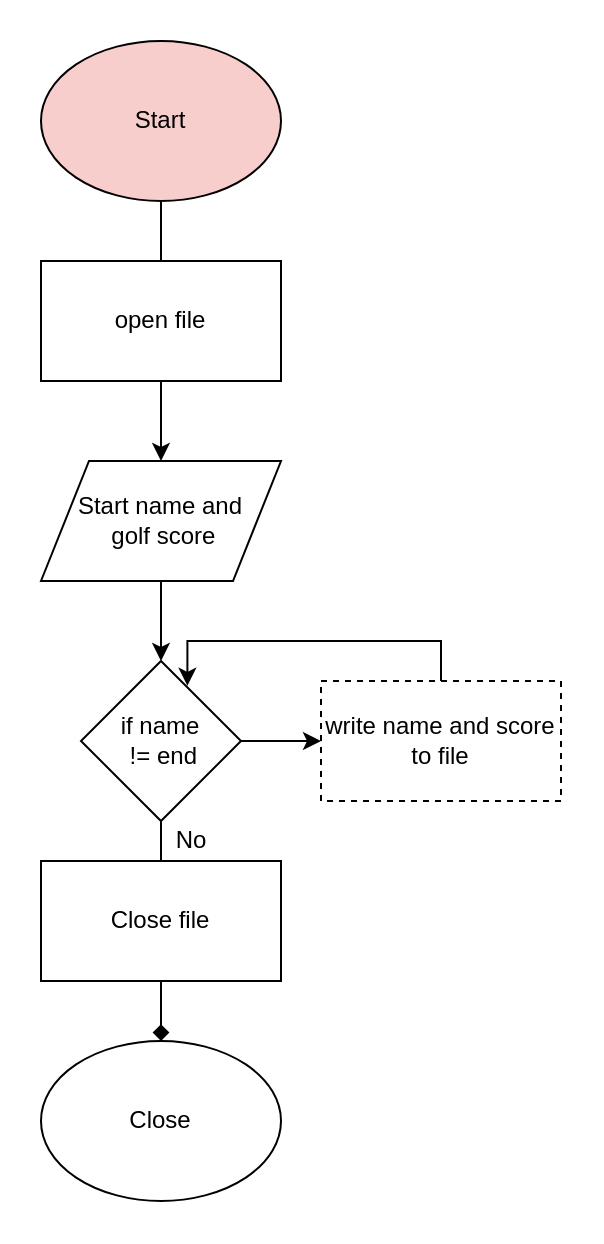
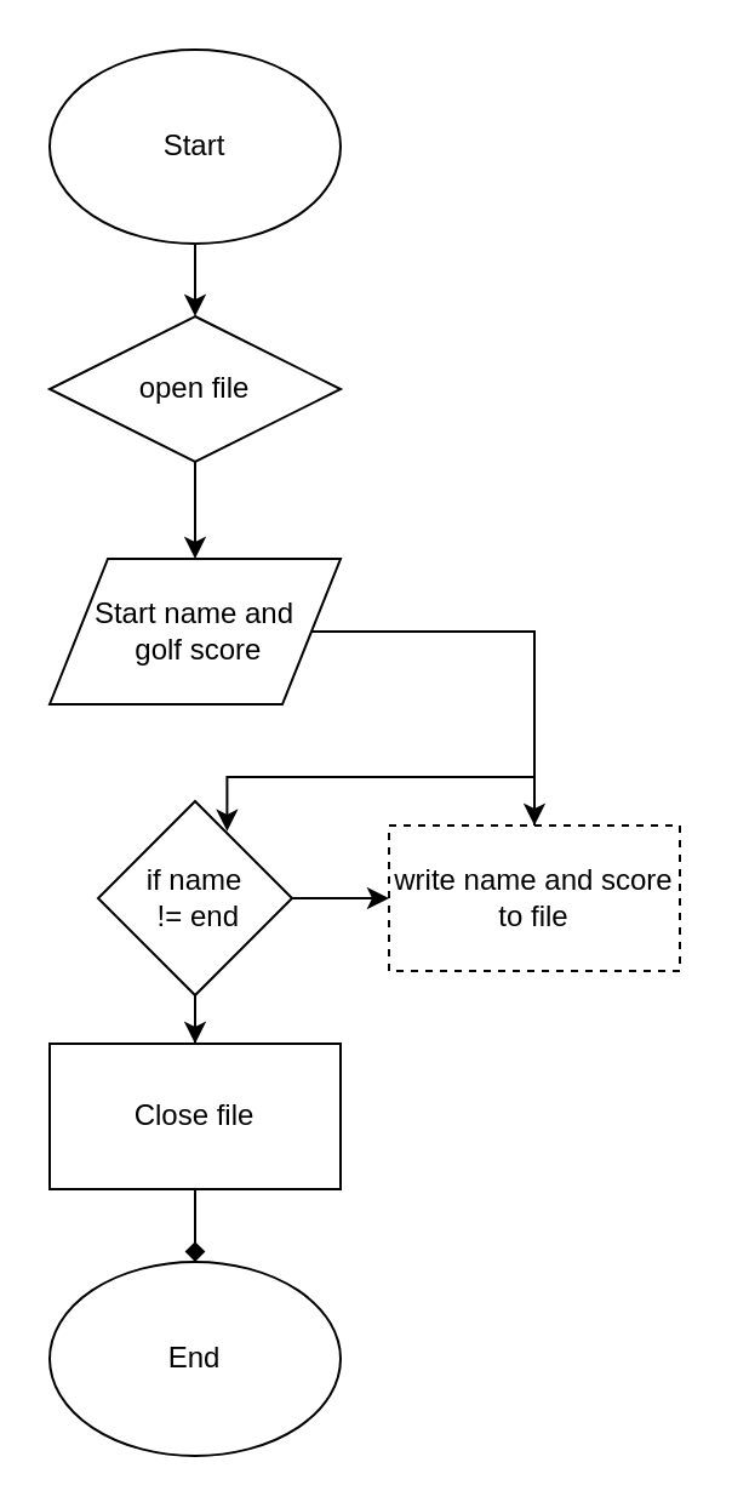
  <mxCell id="0" />
  <mxCell id="1" parent="0" />
- <mxCell id="2" style="edgeStyle=orthogonalEdgeStyle;rounded=0;orthogonalLoop=1;jettySize=auto;html=1;entryX=0.5;entryY=0;entryDx=0;entryDy=0;endArrow=none;" edge="1" parent="1" source="3" target="5"><mxGeometry relative="1" as="geometry" /></mxCell>
- <mxCell id="3" value="Start" style="ellipse;whiteSpace=wrap;html=1;fillColor=#f8cecc;" vertex="1" parent="1"><mxGeometry x="20" y="20" width="120" height="80" as="geometry" /></mxCell>
+ <mxCell id="2" style="edgeStyle=orthogonalEdgeStyle;rounded=0;orthogonalLoop=1;jettySize=auto;html=1;entryX=0.5;entryY=0;entryDx=0;entryDy=0;" edge="1" parent="1" source="3" target="5"><mxGeometry relative="1" as="geometry" /></mxCell>
+ <mxCell id="3" value="Start" style="ellipse;whiteSpace=wrap;html=1;" vertex="1" parent="1"><mxGeometry x="20" y="20" width="120" height="80" as="geometry" /></mxCell>
  <mxCell id="4" style="edgeStyle=orthogonalEdgeStyle;rounded=0;orthogonalLoop=1;jettySize=auto;html=1;entryX=0.5;entryY=0;entryDx=0;entryDy=0;" edge="1" parent="1" source="5" target="7"><mxGeometry relative="1" as="geometry" /></mxCell>
- <mxCell id="5" value="open file" style="rounded=0;whiteSpace=wrap;html=1;" vertex="1" parent="1"><mxGeometry x="20" y="130" width="120" height="60" as="geometry" /></mxCell>
- <mxCell id="6" style="edgeStyle=orthogonalEdgeStyle;rounded=0;orthogonalLoop=1;jettySize=auto;html=1;entryX=0.5;entryY=0;entryDx=0;entryDy=0;" edge="1" parent="1" source="7" target="10"><mxGeometry relative="1" as="geometry" /></mxCell>
+ <mxCell id="5" value="open file" style="rhombus;whiteSpace=wrap;html=1;" vertex="1" parent="1"><mxGeometry x="20" y="130" width="120" height="60" as="geometry" /></mxCell>
+ <mxCell id="6" style="edgeStyle=orthogonalEdgeStyle;rounded=0;orthogonalLoop=1;jettySize=auto;html=1;" edge="1" parent="1" source="7" target="12"><mxGeometry relative="1" as="geometry" /></mxCell>
  <mxCell id="7" value="Start name and&lt;br&gt;&amp;nbsp;golf score" style="shape=parallelogram;perimeter=parallelogramPerimeter;whiteSpace=wrap;html=1;" vertex="1" parent="1"><mxGeometry x="20" y="230" width="120" height="60" as="geometry" /></mxCell>
  <mxCell id="8" style="edgeStyle=orthogonalEdgeStyle;rounded=0;orthogonalLoop=1;jettySize=auto;html=1;entryX=0;entryY=0.5;entryDx=0;entryDy=0;" edge="1" parent="1" source="10" target="12"><mxGeometry relative="1" as="geometry" /></mxCell>
- <mxCell id="9" style="edgeStyle=orthogonalEdgeStyle;rounded=0;orthogonalLoop=1;jettySize=auto;html=1;entryX=0.5;entryY=0;entryDx=0;entryDy=0;endArrow=none;" edge="1" parent="1" source="10" target="14"><mxGeometry relative="1" as="geometry" /></mxCell>
+ <mxCell id="9" style="edgeStyle=orthogonalEdgeStyle;rounded=0;orthogonalLoop=1;jettySize=auto;html=1;entryX=0.5;entryY=0;entryDx=0;entryDy=0;" edge="1" parent="1" source="10" target="14"><mxGeometry relative="1" as="geometry" /></mxCell>
  <mxCell id="10" value="if name&lt;br&gt;&amp;nbsp;!= end" style="rhombus;whiteSpace=wrap;html=1;" vertex="1" parent="1"><mxGeometry x="40" y="330" width="80" height="80" as="geometry" /></mxCell>
  <mxCell id="11" style="edgeStyle=orthogonalEdgeStyle;rounded=0;orthogonalLoop=1;jettySize=auto;html=1;entryX=0.665;entryY=0.155;entryDx=0;entryDy=0;entryPerimeter=0;exitX=0.5;exitY=0;exitDx=0;exitDy=0;" edge="1" parent="1" source="12" target="10"><mxGeometry relative="1" as="geometry"><mxPoint x="190" y="320" as="targetPoint" /><Array as="points"><mxPoint x="220" y="320" /><mxPoint x="93" y="320" /></Array></mxGeometry></mxCell>
  <mxCell id="12" value="write name and score to file" style="rounded=0;whiteSpace=wrap;html=1;dashed=1;" vertex="1" parent="1"><mxGeometry x="160" y="340" width="120" height="60" as="geometry" /></mxCell>
  <mxCell id="13" style="edgeStyle=orthogonalEdgeStyle;rounded=0;orthogonalLoop=1;jettySize=auto;html=1;entryX=0.5;entryY=0;entryDx=0;entryDy=0;endArrow=diamond;" edge="1" parent="1" source="14" target="15"><mxGeometry relative="1" as="geometry" /></mxCell>
  <mxCell id="14" value="Close file" style="rounded=0;whiteSpace=wrap;html=1;" vertex="1" parent="1"><mxGeometry x="20" y="430" width="120" height="60" as="geometry" /></mxCell>
- <mxCell id="15" value="Close" style="ellipse;whiteSpace=wrap;html=1;" vertex="1" parent="1"><mxGeometry x="20" y="520" width="120" height="80" as="geometry" /></mxCell>
- <mxCell id="16" value="No" style="text;html=1;resizable=0;autosize=1;align=center;verticalAlign=middle;points=[];fillColor=none;strokeColor=none;rounded=0;" vertex="1" parent="1"><mxGeometry x="80" y="410" width="30" height="20" as="geometry" /></mxCell>
+ <mxCell id="15" value="End" style="ellipse;whiteSpace=wrap;html=1;" vertex="1" parent="1"><mxGeometry x="20" y="520" width="120" height="80" as="geometry" /></mxCell>
